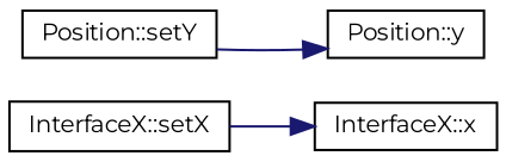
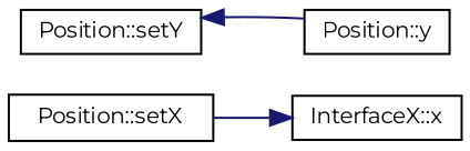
  digraph {
    fontname=Montserrat
    rankdir=LR
    node [color=black fontname=Montserrat fontsize=10 shape=record]
    edge [color=midnightblue fontname=Montserrat fontsize=10 labelfontname=Helvetica labelfontsize=10 style=solid]
-   n1 [height=0.2 label="InterfaceX::setX" width=0.4]
+   n1 [height=0.2 label="Position::setX" width=0.4]
    n2 [height=0.2 label="InterfaceX::x" width=0.4]
    n3 [height=0.2 label="Position::setY" width=0.4]
    n4 [height=0.2 label="Position::y" width=0.4]
    n1 -> n2
-   n3 -> n4
+   n4 -> n3
  }
